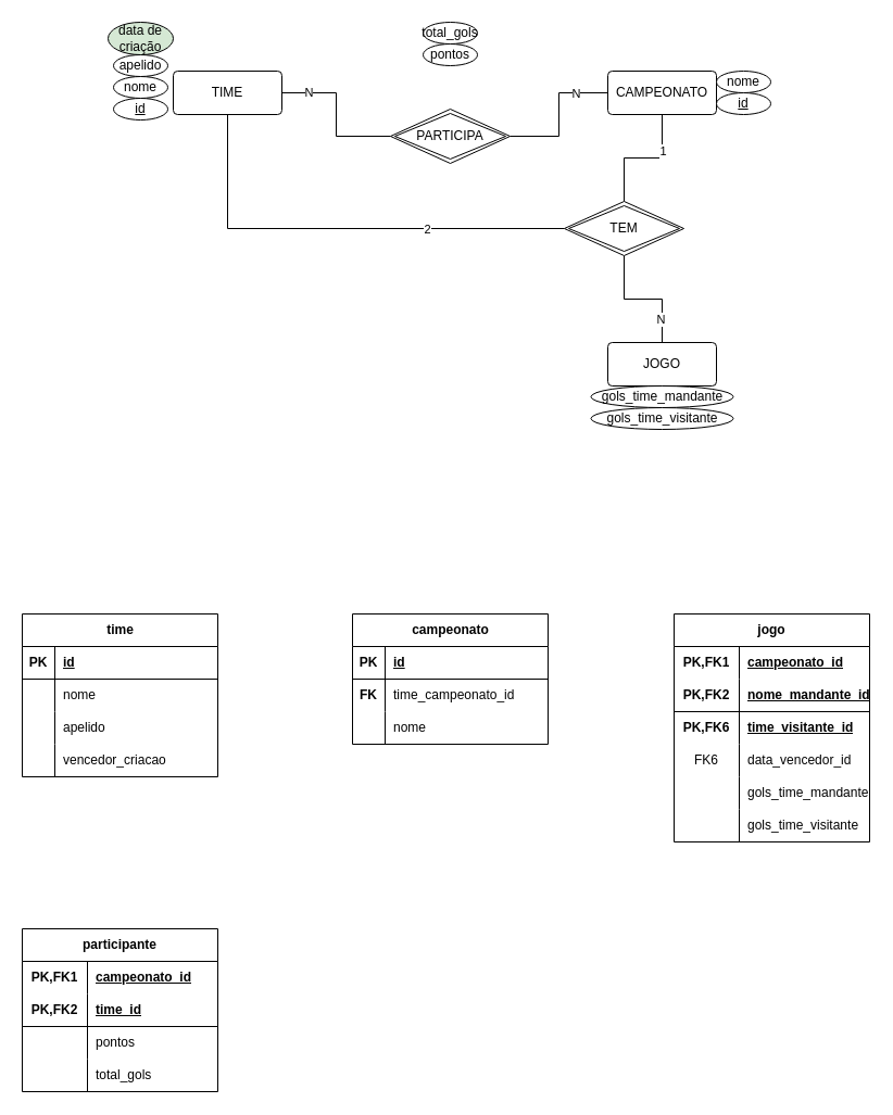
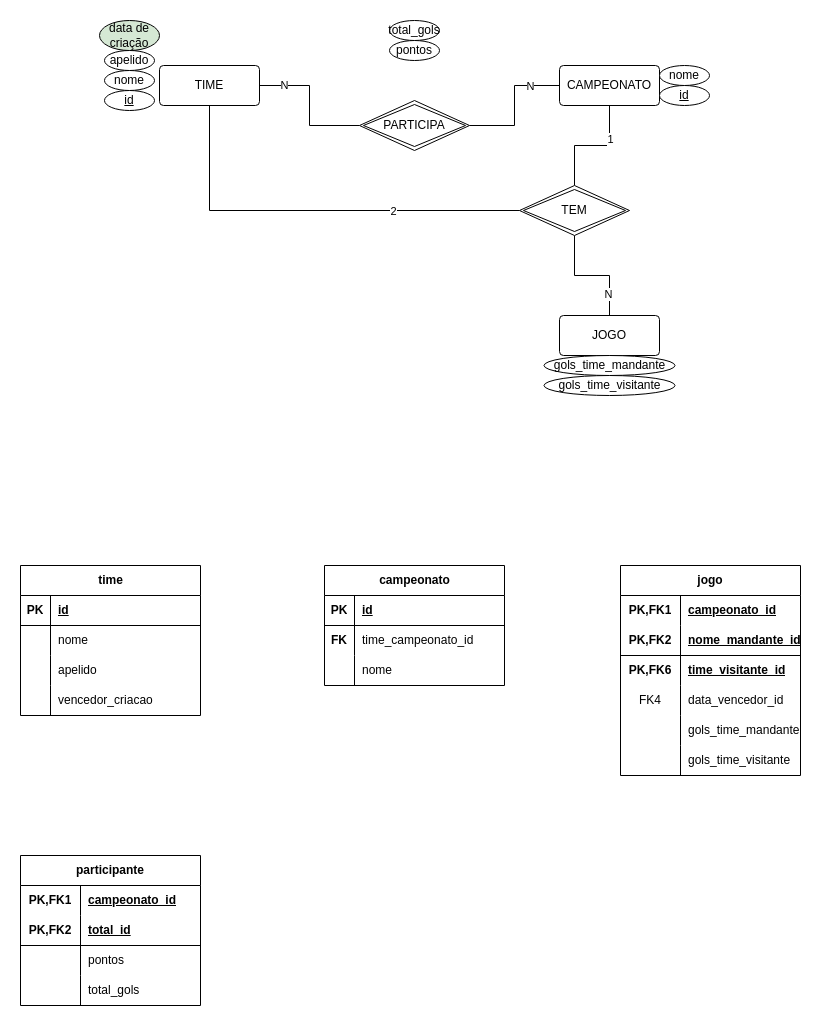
  <mxCell id="0" />
  <mxCell id="1" parent="0" />
  <mxCell id="2" style="edgeStyle=orthogonalEdgeStyle;rounded=0;orthogonalLoop=1;jettySize=auto;html=1;entryX=0;entryY=0.5;entryDx=0;entryDy=0;endArrow=none;endFill=0;" parent="1" source="6" target="13" edge="1"><mxGeometry relative="1" as="geometry" /></mxCell>
  <mxCell id="3" value="N" style="edgeLabel;html=1;align=center;verticalAlign=middle;resizable=0;points=[];" parent="2" vertex="1" connectable="0"><mxGeometry x="-0.66" y="1" relative="1" as="geometry"><mxPoint as="offset" /></mxGeometry></mxCell>
  <mxCell id="4" style="edgeStyle=orthogonalEdgeStyle;rounded=0;orthogonalLoop=1;jettySize=auto;html=1;exitX=0.5;exitY=1;exitDx=0;exitDy=0;entryX=0;entryY=0.5;entryDx=0;entryDy=0;endArrow=none;endFill=0;" parent="1" source="6" target="16" edge="1"><mxGeometry relative="1" as="geometry" /></mxCell>
  <mxCell id="5" value="2" style="edgeLabel;html=1;align=center;verticalAlign=middle;resizable=0;points=[];" parent="4" vertex="1" connectable="0"><mxGeometry x="0.271" y="-1" relative="1" as="geometry"><mxPoint x="24" y="-1" as="offset" /></mxGeometry></mxCell>
  <mxCell id="6" value="TIME" style="rounded=1;arcSize=10;whiteSpace=wrap;html=1;align=center;" parent="1" vertex="1"><mxGeometry x="159" y="65" width="100" height="40" as="geometry" /></mxCell>
  <mxCell id="7" style="edgeStyle=orthogonalEdgeStyle;rounded=0;orthogonalLoop=1;jettySize=auto;html=1;entryX=0.5;entryY=0;entryDx=0;entryDy=0;endArrow=none;endFill=0;" parent="1" source="9" target="16" edge="1"><mxGeometry relative="1" as="geometry" /></mxCell>
  <mxCell id="8" value="1" style="edgeLabel;html=1;align=center;verticalAlign=middle;resizable=0;points=[];" parent="7" vertex="1" connectable="0"><mxGeometry x="-0.425" y="2" relative="1" as="geometry"><mxPoint x="-2" as="offset" /></mxGeometry></mxCell>
  <mxCell id="9" value="CAMPEONATO" style="rounded=1;arcSize=10;whiteSpace=wrap;html=1;align=center;" parent="1" vertex="1"><mxGeometry x="559" y="65" width="100" height="40" as="geometry" /></mxCell>
  <mxCell id="10" value="JOGO" style="rounded=1;arcSize=10;whiteSpace=wrap;html=1;align=center;" parent="1" vertex="1"><mxGeometry x="559" y="315" width="100" height="40" as="geometry" /></mxCell>
  <mxCell id="11" style="edgeStyle=orthogonalEdgeStyle;rounded=0;orthogonalLoop=1;jettySize=auto;html=1;entryX=0;entryY=0.5;entryDx=0;entryDy=0;endArrow=none;endFill=0;" parent="1" source="13" target="9" edge="1"><mxGeometry relative="1" as="geometry" /></mxCell>
  <mxCell id="12" value="N" style="edgeLabel;html=1;align=center;verticalAlign=middle;resizable=0;points=[];" parent="11" vertex="1" connectable="0"><mxGeometry x="0.533" relative="1" as="geometry"><mxPoint as="offset" /></mxGeometry></mxCell>
  <mxCell id="13" value="PARTICIPA" style="shape=rhombus;double=1;perimeter=rhombusPerimeter;whiteSpace=wrap;html=1;align=center;" parent="1" vertex="1"><mxGeometry x="359" y="100" width="110" height="50" as="geometry" /></mxCell>
  <mxCell id="14" style="edgeStyle=orthogonalEdgeStyle;rounded=0;orthogonalLoop=1;jettySize=auto;html=1;endArrow=none;endFill=0;" parent="1" source="16" target="10" edge="1"><mxGeometry relative="1" as="geometry" /></mxCell>
  <mxCell id="15" value="N" style="edgeLabel;html=1;align=center;verticalAlign=middle;resizable=0;points=[];" parent="14" vertex="1" connectable="0"><mxGeometry x="0.625" y="-2" relative="1" as="geometry"><mxPoint as="offset" /></mxGeometry></mxCell>
  <mxCell id="16" value="TEM" style="shape=rhombus;double=1;perimeter=rhombusPerimeter;whiteSpace=wrap;html=1;align=center;" parent="1" vertex="1"><mxGeometry x="519" y="185" width="110" height="50" as="geometry" /></mxCell>
  <mxCell id="17" value="id" style="ellipse;whiteSpace=wrap;html=1;align=center;fontStyle=4;" parent="1" vertex="1"><mxGeometry x="104" y="90" width="50" height="20" as="geometry" /></mxCell>
  <mxCell id="18" value="nome" style="ellipse;whiteSpace=wrap;html=1;align=center;" parent="1" vertex="1"><mxGeometry x="104" y="70" width="50" height="20" as="geometry" /></mxCell>
  <mxCell id="19" value="apelido" style="ellipse;whiteSpace=wrap;html=1;align=center;" parent="1" vertex="1"><mxGeometry x="104" y="50" width="50" height="20" as="geometry" /></mxCell>
  <mxCell id="20" value="data de criação" style="ellipse;whiteSpace=wrap;html=1;align=center;fillColor=#d5e8d4;" parent="1" vertex="1"><mxGeometry x="99" y="20" width="60" height="30" as="geometry" /></mxCell>
  <mxCell id="21" value="id" style="ellipse;whiteSpace=wrap;html=1;align=center;fontStyle=4;" parent="1" vertex="1"><mxGeometry x="659" y="85" width="50" height="20" as="geometry" /></mxCell>
  <mxCell id="22" value="pontos" style="ellipse;whiteSpace=wrap;html=1;align=center;" parent="1" vertex="1"><mxGeometry x="389" y="40" width="50" height="20" as="geometry" /></mxCell>
  <mxCell id="23" value="nome" style="ellipse;whiteSpace=wrap;html=1;align=center;" parent="1" vertex="1"><mxGeometry x="659" y="65" width="50" height="20" as="geometry" /></mxCell>
  <mxCell id="24" value="total_gols" style="ellipse;whiteSpace=wrap;html=1;align=center;" parent="1" vertex="1"><mxGeometry x="389" y="20" width="50" height="20" as="geometry" /></mxCell>
  <mxCell id="25" value="gols_time_mandante" style="ellipse;whiteSpace=wrap;html=1;align=center;" parent="1" vertex="1"><mxGeometry x="543.5" y="355" width="131" height="20" as="geometry" /></mxCell>
  <mxCell id="26" value="gols_time_visitante" style="ellipse;whiteSpace=wrap;html=1;align=center;" parent="1" vertex="1"><mxGeometry x="543.5" y="375" width="131" height="20" as="geometry" /></mxCell>
  <mxCell id="27" value="time" style="shape=table;startSize=30;container=1;collapsible=1;childLayout=tableLayout;fixedRows=1;rowLines=0;fontStyle=1;align=center;resizeLast=1;html=1;" parent="1" vertex="1"><mxGeometry x="20" y="565" width="180" height="150" as="geometry" /></mxCell>
  <mxCell id="28" value="" style="shape=tableRow;horizontal=0;startSize=0;swimlaneHead=0;swimlaneBody=0;fillColor=none;collapsible=0;dropTarget=0;points=[[0,0.5],[1,0.5]];portConstraint=eastwest;top=0;left=0;right=0;bottom=1;" parent="27" vertex="1"><mxGeometry y="30" width="180" height="30" as="geometry" /></mxCell>
  <mxCell id="29" value="PK" style="shape=partialRectangle;connectable=0;fillColor=none;top=0;left=0;bottom=0;right=0;fontStyle=1;overflow=hidden;whiteSpace=wrap;html=1;" parent="28" vertex="1"><mxGeometry width="30" height="30" as="geometry"><mxRectangle width="30" height="30" as="alternateBounds" /></mxGeometry></mxCell>
  <mxCell id="30" value="id" style="shape=partialRectangle;connectable=0;fillColor=none;top=0;left=0;bottom=0;right=0;align=left;spacingLeft=6;fontStyle=5;overflow=hidden;whiteSpace=wrap;html=1;" parent="28" vertex="1"><mxGeometry x="30" width="150" height="30" as="geometry"><mxRectangle width="150" height="30" as="alternateBounds" /></mxGeometry></mxCell>
  <mxCell id="31" value="" style="shape=tableRow;horizontal=0;startSize=0;swimlaneHead=0;swimlaneBody=0;fillColor=none;collapsible=0;dropTarget=0;points=[[0,0.5],[1,0.5]];portConstraint=eastwest;top=0;left=0;right=0;bottom=0;" parent="27" vertex="1"><mxGeometry y="60" width="180" height="30" as="geometry" /></mxCell>
  <mxCell id="32" value="" style="shape=partialRectangle;connectable=0;fillColor=none;top=0;left=0;bottom=0;right=0;editable=1;overflow=hidden;whiteSpace=wrap;html=1;" parent="31" vertex="1"><mxGeometry width="30" height="30" as="geometry"><mxRectangle width="30" height="30" as="alternateBounds" /></mxGeometry></mxCell>
  <mxCell id="33" value="nome" style="shape=partialRectangle;connectable=0;fillColor=none;top=0;left=0;bottom=0;right=0;align=left;spacingLeft=6;overflow=hidden;whiteSpace=wrap;html=1;" parent="31" vertex="1"><mxGeometry x="30" width="150" height="30" as="geometry"><mxRectangle width="150" height="30" as="alternateBounds" /></mxGeometry></mxCell>
  <mxCell id="34" value="" style="shape=tableRow;horizontal=0;startSize=0;swimlaneHead=0;swimlaneBody=0;fillColor=none;collapsible=0;dropTarget=0;points=[[0,0.5],[1,0.5]];portConstraint=eastwest;top=0;left=0;right=0;bottom=0;" parent="27" vertex="1"><mxGeometry y="90" width="180" height="30" as="geometry" /></mxCell>
  <mxCell id="35" value="" style="shape=partialRectangle;connectable=0;fillColor=none;top=0;left=0;bottom=0;right=0;editable=1;overflow=hidden;whiteSpace=wrap;html=1;" parent="34" vertex="1"><mxGeometry width="30" height="30" as="geometry"><mxRectangle width="30" height="30" as="alternateBounds" /></mxGeometry></mxCell>
  <mxCell id="36" value="apelido" style="shape=partialRectangle;connectable=0;fillColor=none;top=0;left=0;bottom=0;right=0;align=left;spacingLeft=6;overflow=hidden;whiteSpace=wrap;html=1;" parent="34" vertex="1"><mxGeometry x="30" width="150" height="30" as="geometry"><mxRectangle width="150" height="30" as="alternateBounds" /></mxGeometry></mxCell>
  <mxCell id="37" value="" style="shape=tableRow;horizontal=0;startSize=0;swimlaneHead=0;swimlaneBody=0;fillColor=none;collapsible=0;dropTarget=0;points=[[0,0.5],[1,0.5]];portConstraint=eastwest;top=0;left=0;right=0;bottom=0;" parent="27" vertex="1"><mxGeometry y="120" width="180" height="30" as="geometry" /></mxCell>
  <mxCell id="38" value="" style="shape=partialRectangle;connectable=0;fillColor=none;top=0;left=0;bottom=0;right=0;editable=1;overflow=hidden;whiteSpace=wrap;html=1;" parent="37" vertex="1"><mxGeometry width="30" height="30" as="geometry"><mxRectangle width="30" height="30" as="alternateBounds" /></mxGeometry></mxCell>
  <mxCell id="39" value="vencedor_criacao" style="shape=partialRectangle;connectable=0;fillColor=none;top=0;left=0;bottom=0;right=0;align=left;spacingLeft=6;overflow=hidden;whiteSpace=wrap;html=1;" parent="37" vertex="1"><mxGeometry x="30" width="150" height="30" as="geometry"><mxRectangle width="150" height="30" as="alternateBounds" /></mxGeometry></mxCell>
  <mxCell id="40" value="campeonato" style="shape=table;startSize=30;container=1;collapsible=1;childLayout=tableLayout;fixedRows=1;rowLines=0;fontStyle=1;align=center;resizeLast=1;html=1;" parent="1" vertex="1"><mxGeometry x="324" y="565" width="180" height="120" as="geometry" /></mxCell>
  <mxCell id="41" value="" style="shape=tableRow;horizontal=0;startSize=0;swimlaneHead=0;swimlaneBody=0;fillColor=none;collapsible=0;dropTarget=0;points=[[0,0.5],[1,0.5]];portConstraint=eastwest;top=0;left=0;right=0;bottom=1;" parent="40" vertex="1"><mxGeometry y="30" width="180" height="30" as="geometry" /></mxCell>
  <mxCell id="42" value="PK" style="shape=partialRectangle;connectable=0;fillColor=none;top=0;left=0;bottom=0;right=0;fontStyle=1;overflow=hidden;whiteSpace=wrap;html=1;" parent="41" vertex="1"><mxGeometry width="30" height="30" as="geometry"><mxRectangle width="30" height="30" as="alternateBounds" /></mxGeometry></mxCell>
  <mxCell id="43" value="id" style="shape=partialRectangle;connectable=0;fillColor=none;top=0;left=0;bottom=0;right=0;align=left;spacingLeft=6;fontStyle=5;overflow=hidden;whiteSpace=wrap;html=1;" parent="41" vertex="1"><mxGeometry x="30" width="150" height="30" as="geometry"><mxRectangle width="150" height="30" as="alternateBounds" /></mxGeometry></mxCell>
  <mxCell id="44" value="" style="shape=tableRow;horizontal=0;startSize=0;swimlaneHead=0;swimlaneBody=0;fillColor=none;collapsible=0;dropTarget=0;points=[[0,0.5],[1,0.5]];portConstraint=eastwest;top=0;left=0;right=0;bottom=0;" parent="40" vertex="1"><mxGeometry y="60" width="180" height="30" as="geometry" /></mxCell>
  <mxCell id="45" value="&lt;b&gt;FK&lt;/b&gt;" style="shape=partialRectangle;connectable=0;fillColor=none;top=0;left=0;bottom=0;right=0;editable=1;overflow=hidden;whiteSpace=wrap;html=1;" parent="44" vertex="1"><mxGeometry width="30" height="30" as="geometry"><mxRectangle width="30" height="30" as="alternateBounds" /></mxGeometry></mxCell>
  <mxCell id="46" value="time_campeonato_id" style="shape=partialRectangle;connectable=0;fillColor=none;top=0;left=0;bottom=0;right=0;align=left;spacingLeft=6;overflow=hidden;whiteSpace=wrap;html=1;" parent="44" vertex="1"><mxGeometry x="30" width="150" height="30" as="geometry"><mxRectangle width="150" height="30" as="alternateBounds" /></mxGeometry></mxCell>
  <mxCell id="47" value="" style="shape=tableRow;horizontal=0;startSize=0;swimlaneHead=0;swimlaneBody=0;fillColor=none;collapsible=0;dropTarget=0;points=[[0,0.5],[1,0.5]];portConstraint=eastwest;top=0;left=0;right=0;bottom=0;" parent="40" vertex="1"><mxGeometry y="90" width="180" height="30" as="geometry" /></mxCell>
  <mxCell id="48" value="" style="shape=partialRectangle;connectable=0;fillColor=none;top=0;left=0;bottom=0;right=0;editable=1;overflow=hidden;whiteSpace=wrap;html=1;" parent="47" vertex="1"><mxGeometry width="30" height="30" as="geometry"><mxRectangle width="30" height="30" as="alternateBounds" /></mxGeometry></mxCell>
  <mxCell id="49" value="nome" style="shape=partialRectangle;connectable=0;fillColor=none;top=0;left=0;bottom=0;right=0;align=left;spacingLeft=6;overflow=hidden;whiteSpace=wrap;html=1;" parent="47" vertex="1"><mxGeometry x="30" width="150" height="30" as="geometry"><mxRectangle width="150" height="30" as="alternateBounds" /></mxGeometry></mxCell>
  <mxCell id="50" value="jogo" style="shape=table;startSize=30;container=1;collapsible=1;childLayout=tableLayout;fixedRows=1;rowLines=0;fontStyle=1;align=center;resizeLast=1;html=1;whiteSpace=wrap;" parent="1" vertex="1"><mxGeometry x="620" y="565" width="180" height="210" as="geometry" /></mxCell>
  <mxCell id="51" value="" style="shape=tableRow;horizontal=0;startSize=0;swimlaneHead=0;swimlaneBody=0;fillColor=none;collapsible=0;dropTarget=0;points=[[0,0.5],[1,0.5]];portConstraint=eastwest;top=0;left=0;right=0;bottom=0;html=1;" parent="50" vertex="1"><mxGeometry y="30" width="180" height="30" as="geometry" /></mxCell>
  <mxCell id="52" value="PK,FK1" style="shape=partialRectangle;connectable=0;fillColor=none;top=0;left=0;bottom=0;right=0;fontStyle=1;overflow=hidden;html=1;whiteSpace=wrap;" parent="51" vertex="1"><mxGeometry width="60" height="30" as="geometry"><mxRectangle width="60" height="30" as="alternateBounds" /></mxGeometry></mxCell>
  <mxCell id="53" value="campeonato_id" style="shape=partialRectangle;connectable=0;fillColor=none;top=0;left=0;bottom=0;right=0;align=left;spacingLeft=6;fontStyle=5;overflow=hidden;html=1;whiteSpace=wrap;" parent="51" vertex="1"><mxGeometry x="60" width="120" height="30" as="geometry"><mxRectangle width="120" height="30" as="alternateBounds" /></mxGeometry></mxCell>
  <mxCell id="54" value="" style="shape=tableRow;horizontal=0;startSize=0;swimlaneHead=0;swimlaneBody=0;fillColor=none;collapsible=0;dropTarget=0;points=[[0,0.5],[1,0.5]];portConstraint=eastwest;top=0;left=0;right=0;bottom=1;html=1;" parent="50" vertex="1"><mxGeometry y="60" width="180" height="30" as="geometry" /></mxCell>
  <mxCell id="55" value="PK,FK2" style="shape=partialRectangle;connectable=0;fillColor=none;top=0;left=0;bottom=0;right=0;fontStyle=1;overflow=hidden;html=1;whiteSpace=wrap;" parent="54" vertex="1"><mxGeometry width="60" height="30" as="geometry"><mxRectangle width="60" height="30" as="alternateBounds" /></mxGeometry></mxCell>
  <mxCell id="56" value="nome_mandante_id" style="shape=partialRectangle;connectable=0;fillColor=none;top=0;left=0;bottom=0;right=0;align=left;spacingLeft=6;fontStyle=5;overflow=hidden;html=1;whiteSpace=wrap;" parent="54" vertex="1"><mxGeometry x="60" width="120" height="30" as="geometry"><mxRectangle width="120" height="30" as="alternateBounds" /></mxGeometry></mxCell>
  <mxCell id="57" value="" style="shape=tableRow;horizontal=0;startSize=0;swimlaneHead=0;swimlaneBody=0;fillColor=none;collapsible=0;dropTarget=0;points=[[0,0.5],[1,0.5]];portConstraint=eastwest;top=0;left=0;right=0;bottom=0;html=1;" parent="50" vertex="1"><mxGeometry y="90" width="180" height="30" as="geometry" /></mxCell>
  <mxCell id="58" value="&lt;b&gt;PK,FK6&lt;/b&gt;" style="shape=partialRectangle;connectable=0;fillColor=none;top=0;left=0;bottom=0;right=0;editable=1;overflow=hidden;html=1;whiteSpace=wrap;" parent="57" vertex="1"><mxGeometry width="60" height="30" as="geometry"><mxRectangle width="60" height="30" as="alternateBounds" /></mxGeometry></mxCell>
  <mxCell id="59" value="&lt;b&gt;&lt;u&gt;time_visitante_id&lt;/u&gt;&lt;/b&gt;" style="shape=partialRectangle;connectable=0;fillColor=none;top=0;left=0;bottom=0;right=0;align=left;spacingLeft=6;overflow=hidden;html=1;whiteSpace=wrap;" parent="57" vertex="1"><mxGeometry x="60" width="120" height="30" as="geometry"><mxRectangle width="120" height="30" as="alternateBounds" /></mxGeometry></mxCell>
  <mxCell id="60" value="" style="shape=tableRow;horizontal=0;startSize=0;swimlaneHead=0;swimlaneBody=0;fillColor=none;collapsible=0;dropTarget=0;points=[[0,0.5],[1,0.5]];portConstraint=eastwest;top=0;left=0;right=0;bottom=0;html=1;" parent="50" vertex="1"><mxGeometry y="120" width="180" height="30" as="geometry" /></mxCell>
- <mxCell id="61" value="FK6" style="shape=partialRectangle;connectable=0;fillColor=none;top=0;left=0;bottom=0;right=0;editable=1;overflow=hidden;html=1;whiteSpace=wrap;" parent="60" vertex="1"><mxGeometry width="60" height="30" as="geometry"><mxRectangle width="60" height="30" as="alternateBounds" /></mxGeometry></mxCell>
+ <mxCell id="61" value="FK4" style="shape=partialRectangle;connectable=0;fillColor=none;top=0;left=0;bottom=0;right=0;editable=1;overflow=hidden;html=1;whiteSpace=wrap;" parent="60" vertex="1"><mxGeometry width="60" height="30" as="geometry"><mxRectangle width="60" height="30" as="alternateBounds" /></mxGeometry></mxCell>
  <mxCell id="62" value="data_vencedor_id" style="shape=partialRectangle;connectable=0;fillColor=none;top=0;left=0;bottom=0;right=0;align=left;spacingLeft=6;overflow=hidden;html=1;whiteSpace=wrap;" parent="60" vertex="1"><mxGeometry x="60" width="120" height="30" as="geometry"><mxRectangle width="120" height="30" as="alternateBounds" /></mxGeometry></mxCell>
  <mxCell id="63" value="" style="shape=tableRow;horizontal=0;startSize=0;swimlaneHead=0;swimlaneBody=0;fillColor=none;collapsible=0;dropTarget=0;points=[[0,0.5],[1,0.5]];portConstraint=eastwest;top=0;left=0;right=0;bottom=0;html=1;" parent="50" vertex="1"><mxGeometry y="150" width="180" height="30" as="geometry" /></mxCell>
  <mxCell id="64" value="" style="shape=partialRectangle;connectable=0;fillColor=none;top=0;left=0;bottom=0;right=0;editable=1;overflow=hidden;html=1;whiteSpace=wrap;" parent="63" vertex="1"><mxGeometry width="60" height="30" as="geometry"><mxRectangle width="60" height="30" as="alternateBounds" /></mxGeometry></mxCell>
  <mxCell id="65" value="gols_time_mandante" style="shape=partialRectangle;connectable=0;fillColor=none;top=0;left=0;bottom=0;right=0;align=left;spacingLeft=6;overflow=hidden;html=1;whiteSpace=wrap;" parent="63" vertex="1"><mxGeometry x="60" width="120" height="30" as="geometry"><mxRectangle width="120" height="30" as="alternateBounds" /></mxGeometry></mxCell>
  <mxCell id="66" value="" style="shape=tableRow;horizontal=0;startSize=0;swimlaneHead=0;swimlaneBody=0;fillColor=none;collapsible=0;dropTarget=0;points=[[0,0.5],[1,0.5]];portConstraint=eastwest;top=0;left=0;right=0;bottom=0;html=1;" parent="50" vertex="1"><mxGeometry y="180" width="180" height="30" as="geometry" /></mxCell>
  <mxCell id="67" value="" style="shape=partialRectangle;connectable=0;fillColor=none;top=0;left=0;bottom=0;right=0;editable=1;overflow=hidden;html=1;whiteSpace=wrap;" parent="66" vertex="1"><mxGeometry width="60" height="30" as="geometry"><mxRectangle width="60" height="30" as="alternateBounds" /></mxGeometry></mxCell>
  <mxCell id="68" value="gols_time_visitante" style="shape=partialRectangle;connectable=0;fillColor=none;top=0;left=0;bottom=0;right=0;align=left;spacingLeft=6;overflow=hidden;html=1;whiteSpace=wrap;" parent="66" vertex="1"><mxGeometry x="60" width="120" height="30" as="geometry"><mxRectangle width="120" height="30" as="alternateBounds" /></mxGeometry></mxCell>
  <mxCell id="69" value="participante" style="shape=table;startSize=30;container=1;collapsible=1;childLayout=tableLayout;fixedRows=1;rowLines=0;fontStyle=1;align=center;resizeLast=1;html=1;whiteSpace=wrap;" parent="1" vertex="1"><mxGeometry x="20" y="855" width="180" height="150" as="geometry" /></mxCell>
  <mxCell id="70" value="" style="shape=tableRow;horizontal=0;startSize=0;swimlaneHead=0;swimlaneBody=0;fillColor=none;collapsible=0;dropTarget=0;points=[[0,0.5],[1,0.5]];portConstraint=eastwest;top=0;left=0;right=0;bottom=0;html=1;" parent="69" vertex="1"><mxGeometry y="30" width="180" height="30" as="geometry" /></mxCell>
  <mxCell id="71" value="PK,FK1" style="shape=partialRectangle;connectable=0;fillColor=none;top=0;left=0;bottom=0;right=0;fontStyle=1;overflow=hidden;html=1;whiteSpace=wrap;" parent="70" vertex="1"><mxGeometry width="60" height="30" as="geometry"><mxRectangle width="60" height="30" as="alternateBounds" /></mxGeometry></mxCell>
  <mxCell id="72" value="campeonato_id" style="shape=partialRectangle;connectable=0;fillColor=none;top=0;left=0;bottom=0;right=0;align=left;spacingLeft=6;fontStyle=5;overflow=hidden;html=1;whiteSpace=wrap;" parent="70" vertex="1"><mxGeometry x="60" width="120" height="30" as="geometry"><mxRectangle width="120" height="30" as="alternateBounds" /></mxGeometry></mxCell>
  <mxCell id="73" value="" style="shape=tableRow;horizontal=0;startSize=0;swimlaneHead=0;swimlaneBody=0;fillColor=none;collapsible=0;dropTarget=0;points=[[0,0.5],[1,0.5]];portConstraint=eastwest;top=0;left=0;right=0;bottom=1;html=1;" parent="69" vertex="1"><mxGeometry y="60" width="180" height="30" as="geometry" /></mxCell>
  <mxCell id="74" value="PK,FK2" style="shape=partialRectangle;connectable=0;fillColor=none;top=0;left=0;bottom=0;right=0;fontStyle=1;overflow=hidden;html=1;whiteSpace=wrap;" parent="73" vertex="1"><mxGeometry width="60" height="30" as="geometry"><mxRectangle width="60" height="30" as="alternateBounds" /></mxGeometry></mxCell>
- <mxCell id="75" value="time_id" style="shape=partialRectangle;connectable=0;fillColor=none;top=0;left=0;bottom=0;right=0;align=left;spacingLeft=6;fontStyle=5;overflow=hidden;html=1;whiteSpace=wrap;" parent="73" vertex="1"><mxGeometry x="60" width="120" height="30" as="geometry"><mxRectangle width="120" height="30" as="alternateBounds" /></mxGeometry></mxCell>
+ <mxCell id="75" value="total_id" style="shape=partialRectangle;connectable=0;fillColor=none;top=0;left=0;bottom=0;right=0;align=left;spacingLeft=6;fontStyle=5;overflow=hidden;html=1;whiteSpace=wrap;" parent="73" vertex="1"><mxGeometry x="60" width="120" height="30" as="geometry"><mxRectangle width="120" height="30" as="alternateBounds" /></mxGeometry></mxCell>
  <mxCell id="76" value="" style="shape=tableRow;horizontal=0;startSize=0;swimlaneHead=0;swimlaneBody=0;fillColor=none;collapsible=0;dropTarget=0;points=[[0,0.5],[1,0.5]];portConstraint=eastwest;top=0;left=0;right=0;bottom=0;html=1;" parent="69" vertex="1"><mxGeometry y="90" width="180" height="30" as="geometry" /></mxCell>
  <mxCell id="77" value="" style="shape=partialRectangle;connectable=0;fillColor=none;top=0;left=0;bottom=0;right=0;editable=1;overflow=hidden;html=1;whiteSpace=wrap;" parent="76" vertex="1"><mxGeometry width="60" height="30" as="geometry"><mxRectangle width="60" height="30" as="alternateBounds" /></mxGeometry></mxCell>
  <mxCell id="78" value="pontos" style="shape=partialRectangle;connectable=0;fillColor=none;top=0;left=0;bottom=0;right=0;align=left;spacingLeft=6;overflow=hidden;html=1;whiteSpace=wrap;" parent="76" vertex="1"><mxGeometry x="60" width="120" height="30" as="geometry"><mxRectangle width="120" height="30" as="alternateBounds" /></mxGeometry></mxCell>
  <mxCell id="79" value="" style="shape=tableRow;horizontal=0;startSize=0;swimlaneHead=0;swimlaneBody=0;fillColor=none;collapsible=0;dropTarget=0;points=[[0,0.5],[1,0.5]];portConstraint=eastwest;top=0;left=0;right=0;bottom=0;html=1;" parent="69" vertex="1"><mxGeometry y="120" width="180" height="30" as="geometry" /></mxCell>
  <mxCell id="80" value="" style="shape=partialRectangle;connectable=0;fillColor=none;top=0;left=0;bottom=0;right=0;editable=1;overflow=hidden;html=1;whiteSpace=wrap;" parent="79" vertex="1"><mxGeometry width="60" height="30" as="geometry"><mxRectangle width="60" height="30" as="alternateBounds" /></mxGeometry></mxCell>
  <mxCell id="81" value="total_gols" style="shape=partialRectangle;connectable=0;fillColor=none;top=0;left=0;bottom=0;right=0;align=left;spacingLeft=6;overflow=hidden;html=1;whiteSpace=wrap;" parent="79" vertex="1"><mxGeometry x="60" width="120" height="30" as="geometry"><mxRectangle width="120" height="30" as="alternateBounds" /></mxGeometry></mxCell>
